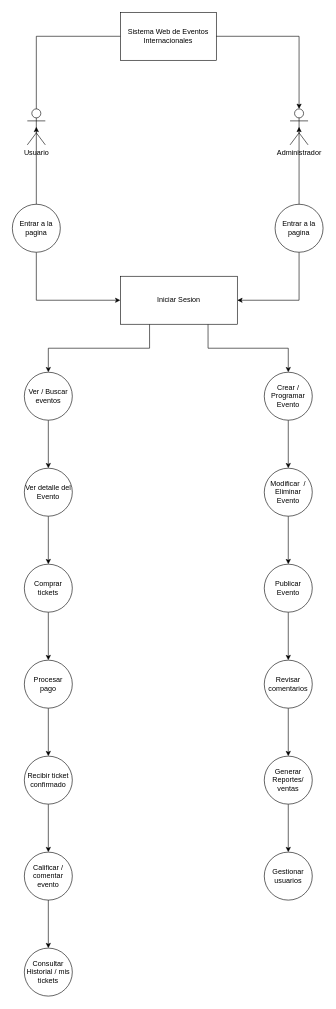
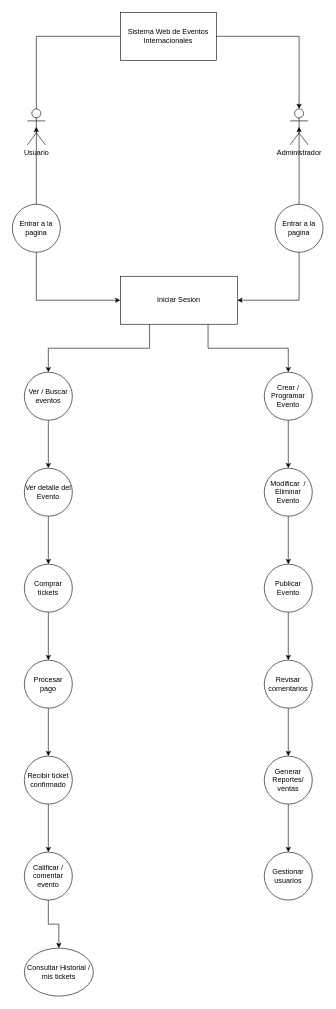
  <mxCell id="0" />
  <mxCell id="1" parent="0" />
  <mxCell id="2" value="Sistema Web de Eventos Internacionales" style="rounded=0;whiteSpace=wrap;html=1;" vertex="1" parent="1"><mxGeometry x="200" y="20" width="160" height="80" as="geometry" /></mxCell>
  <mxCell id="3" value="Usuario" style="shape=umlActor;verticalLabelPosition=bottom;verticalAlign=top;html=1;outlineConnect=0;" vertex="1" parent="1"><mxGeometry x="45" y="181" width="30" height="60" as="geometry" /></mxCell>
  <mxCell id="4" value="Administrador" style="shape=umlActor;verticalLabelPosition=bottom;verticalAlign=top;html=1;outlineConnect=0;" vertex="1" parent="1"><mxGeometry x="483" y="181" width="30" height="60" as="geometry" /></mxCell>
  <mxCell id="5" style="edgeStyle=orthogonalEdgeStyle;rounded=0;orthogonalLoop=1;jettySize=auto;html=1;exitX=0;exitY=0.5;exitDx=0;exitDy=0;entryX=0.5;entryY=0;entryDx=0;entryDy=0;entryPerimeter=0;endArrow=none;" edge="1" parent="1" source="2" target="3"><mxGeometry relative="1" as="geometry" /></mxCell>
  <mxCell id="6" style="edgeStyle=orthogonalEdgeStyle;rounded=0;orthogonalLoop=1;jettySize=auto;html=1;exitX=1;exitY=0.5;exitDx=0;exitDy=0;entryX=0.5;entryY=0;entryDx=0;entryDy=0;entryPerimeter=0;" edge="1" parent="1" source="2" target="4"><mxGeometry relative="1" as="geometry" /></mxCell>
  <mxCell id="7" style="edgeStyle=orthogonalEdgeStyle;rounded=0;orthogonalLoop=1;jettySize=auto;html=1;exitX=0.5;exitY=1;exitDx=0;exitDy=0;entryX=0;entryY=0.5;entryDx=0;entryDy=0;" edge="1" parent="1" source="8" target="13"><mxGeometry relative="1" as="geometry" /></mxCell>
  <mxCell id="8" value="Entrar a la pagina" style="ellipse;whiteSpace=wrap;html=1;aspect=fixed;" vertex="1" parent="1"><mxGeometry x="20" y="340" width="80" height="80" as="geometry" /></mxCell>
  <mxCell id="9" style="edgeStyle=orthogonalEdgeStyle;rounded=0;orthogonalLoop=1;jettySize=auto;html=1;exitX=0.5;exitY=1;exitDx=0;exitDy=0;entryX=1;entryY=0.5;entryDx=0;entryDy=0;" edge="1" parent="1" source="10" target="13"><mxGeometry relative="1" as="geometry" /></mxCell>
  <mxCell id="10" value="Entrar a la pagina" style="ellipse;whiteSpace=wrap;html=1;aspect=fixed;" vertex="1" parent="1"><mxGeometry x="458" y="340" width="80" height="80" as="geometry" /></mxCell>
  <mxCell id="11" style="edgeStyle=orthogonalEdgeStyle;rounded=0;orthogonalLoop=1;jettySize=auto;html=1;exitX=0.75;exitY=1;exitDx=0;exitDy=0;entryX=0.5;entryY=0;entryDx=0;entryDy=0;" edge="1" parent="1" source="13" target="17"><mxGeometry relative="1" as="geometry" /></mxCell>
  <mxCell id="12" style="edgeStyle=orthogonalEdgeStyle;rounded=0;orthogonalLoop=1;jettySize=auto;html=1;exitX=0.25;exitY=1;exitDx=0;exitDy=0;entryX=0.5;entryY=0;entryDx=0;entryDy=0;" edge="1" parent="1" source="13" target="19"><mxGeometry relative="1" as="geometry" /></mxCell>
  <mxCell id="13" value="Iniciar Sesion" style="rounded=0;whiteSpace=wrap;html=1;" vertex="1" parent="1"><mxGeometry x="200" y="460" width="195" height="80" as="geometry" /></mxCell>
  <mxCell id="14" style="edgeStyle=orthogonalEdgeStyle;rounded=0;orthogonalLoop=1;jettySize=auto;html=1;exitX=0.5;exitY=0;exitDx=0;exitDy=0;entryX=0.5;entryY=0.5;entryDx=0;entryDy=0;entryPerimeter=0;" edge="1" parent="1" source="8" target="3"><mxGeometry relative="1" as="geometry" /></mxCell>
  <mxCell id="15" style="edgeStyle=orthogonalEdgeStyle;rounded=0;orthogonalLoop=1;jettySize=auto;html=1;exitX=0.5;exitY=0;exitDx=0;exitDy=0;entryX=0.5;entryY=0.5;entryDx=0;entryDy=0;entryPerimeter=0;" edge="1" parent="1" source="10" target="4"><mxGeometry relative="1" as="geometry" /></mxCell>
  <mxCell id="16" style="edgeStyle=orthogonalEdgeStyle;rounded=0;orthogonalLoop=1;jettySize=auto;html=1;exitX=0.5;exitY=1;exitDx=0;exitDy=0;entryX=0.5;entryY=0;entryDx=0;entryDy=0;" edge="1" parent="1" source="17" target="21"><mxGeometry relative="1" as="geometry" /></mxCell>
  <mxCell id="17" value="Crear / Programar Evento" style="ellipse;whiteSpace=wrap;html=1;aspect=fixed;" vertex="1" parent="1"><mxGeometry x="440" y="620" width="80" height="80" as="geometry" /></mxCell>
  <mxCell id="18" style="edgeStyle=orthogonalEdgeStyle;rounded=0;orthogonalLoop=1;jettySize=auto;html=1;exitX=0.5;exitY=1;exitDx=0;exitDy=0;" edge="1" parent="1" source="19" target="23"><mxGeometry relative="1" as="geometry" /></mxCell>
  <mxCell id="19" value="Ver / Buscar eventos" style="ellipse;whiteSpace=wrap;html=1;aspect=fixed;" vertex="1" parent="1"><mxGeometry x="40" y="620" width="80" height="80" as="geometry" /></mxCell>
  <mxCell id="20" style="edgeStyle=orthogonalEdgeStyle;rounded=0;orthogonalLoop=1;jettySize=auto;html=1;exitX=0.5;exitY=1;exitDx=0;exitDy=0;" edge="1" parent="1" source="21" target="27"><mxGeometry relative="1" as="geometry" /></mxCell>
  <mxCell id="21" value="Modificar&amp;nbsp; / Eliminar Evento" style="ellipse;whiteSpace=wrap;html=1;aspect=fixed;" vertex="1" parent="1"><mxGeometry x="440" y="780" width="80" height="80" as="geometry" /></mxCell>
  <mxCell id="22" style="edgeStyle=orthogonalEdgeStyle;rounded=0;orthogonalLoop=1;jettySize=auto;html=1;exitX=0.5;exitY=1;exitDx=0;exitDy=0;entryX=0.5;entryY=0;entryDx=0;entryDy=0;" edge="1" parent="1" source="23" target="25"><mxGeometry relative="1" as="geometry" /></mxCell>
  <mxCell id="23" value="Ver detalle del Evento" style="ellipse;whiteSpace=wrap;html=1;aspect=fixed;" vertex="1" parent="1"><mxGeometry x="40" y="780" width="80" height="80" as="geometry" /></mxCell>
  <mxCell id="24" style="edgeStyle=orthogonalEdgeStyle;rounded=0;orthogonalLoop=1;jettySize=auto;html=1;exitX=0.5;exitY=1;exitDx=0;exitDy=0;entryX=0.5;entryY=0;entryDx=0;entryDy=0;" edge="1" parent="1" source="25" target="31"><mxGeometry relative="1" as="geometry" /></mxCell>
  <mxCell id="25" value="Comprar tickets" style="ellipse;whiteSpace=wrap;html=1;aspect=fixed;" vertex="1" parent="1"><mxGeometry x="40" y="940" width="80" height="80" as="geometry" /></mxCell>
  <mxCell id="26" style="edgeStyle=orthogonalEdgeStyle;rounded=0;orthogonalLoop=1;jettySize=auto;html=1;exitX=0.5;exitY=1;exitDx=0;exitDy=0;entryX=0.5;entryY=0;entryDx=0;entryDy=0;" edge="1" parent="1" source="27" target="29"><mxGeometry relative="1" as="geometry" /></mxCell>
  <mxCell id="27" value="Publicar Evento" style="ellipse;whiteSpace=wrap;html=1;aspect=fixed;" vertex="1" parent="1"><mxGeometry x="440" y="940" width="80" height="80" as="geometry" /></mxCell>
  <mxCell id="28" style="edgeStyle=orthogonalEdgeStyle;rounded=0;orthogonalLoop=1;jettySize=auto;html=1;exitX=0.5;exitY=1;exitDx=0;exitDy=0;" edge="1" parent="1" source="29" target="35"><mxGeometry relative="1" as="geometry" /></mxCell>
  <mxCell id="29" value="Revisar comentarios" style="ellipse;whiteSpace=wrap;html=1;aspect=fixed;" vertex="1" parent="1"><mxGeometry x="440" y="1100" width="80" height="80" as="geometry" /></mxCell>
  <mxCell id="30" style="edgeStyle=orthogonalEdgeStyle;rounded=0;orthogonalLoop=1;jettySize=auto;html=1;exitX=0.5;exitY=1;exitDx=0;exitDy=0;entryX=0.5;entryY=0;entryDx=0;entryDy=0;" edge="1" parent="1" source="31" target="33"><mxGeometry relative="1" as="geometry" /></mxCell>
  <mxCell id="31" value="Procesar pago" style="ellipse;whiteSpace=wrap;html=1;aspect=fixed;" vertex="1" parent="1"><mxGeometry x="40" y="1100" width="80" height="80" as="geometry" /></mxCell>
  <mxCell id="32" style="edgeStyle=orthogonalEdgeStyle;rounded=0;orthogonalLoop=1;jettySize=auto;html=1;exitX=0.5;exitY=1;exitDx=0;exitDy=0;entryX=0.5;entryY=0;entryDx=0;entryDy=0;" edge="1" parent="1" source="33" target="38"><mxGeometry relative="1" as="geometry" /></mxCell>
  <mxCell id="33" value="Recibir ticket&lt;div&gt;confirmado&lt;/div&gt;" style="ellipse;whiteSpace=wrap;html=1;aspect=fixed;" vertex="1" parent="1"><mxGeometry x="40" y="1260" width="80" height="80" as="geometry" /></mxCell>
  <mxCell id="34" style="edgeStyle=orthogonalEdgeStyle;rounded=0;orthogonalLoop=1;jettySize=auto;html=1;exitX=0.5;exitY=1;exitDx=0;exitDy=0;entryX=0.5;entryY=0;entryDx=0;entryDy=0;" edge="1" parent="1" source="35" target="36"><mxGeometry relative="1" as="geometry" /></mxCell>
  <mxCell id="35" value="Generar Reportes/ ventas" style="ellipse;whiteSpace=wrap;html=1;aspect=fixed;" vertex="1" parent="1"><mxGeometry x="440" y="1260" width="80" height="80" as="geometry" /></mxCell>
  <mxCell id="36" value="Gestionar usuarios" style="ellipse;whiteSpace=wrap;html=1;aspect=fixed;" vertex="1" parent="1"><mxGeometry x="440" y="1420" width="80" height="80" as="geometry" /></mxCell>
  <mxCell id="37" style="edgeStyle=orthogonalEdgeStyle;rounded=0;orthogonalLoop=1;jettySize=auto;html=1;exitX=0.5;exitY=1;exitDx=0;exitDy=0;" edge="1" parent="1" source="38" target="39"><mxGeometry relative="1" as="geometry" /></mxCell>
  <mxCell id="38" value="Calificar / comentar evento" style="ellipse;whiteSpace=wrap;html=1;aspect=fixed;" vertex="1" parent="1"><mxGeometry x="40" y="1420" width="80" height="80" as="geometry" /></mxCell>
- <mxCell id="39" value="Consultar Historial / mis tickets" style="ellipse;whiteSpace=wrap;html=1;aspect=fixed;" vertex="1" parent="1"><mxGeometry x="40" y="1580" width="80" height="80" as="geometry" /></mxCell>
+ <mxCell id="39" value="Consultar Historial / mis tickets" style="ellipse;whiteSpace=wrap;html=1;aspect=fixed;" vertex="1" parent="1"><mxGeometry x="40" y="1580" width="115" height="80" as="geometry" /></mxCell>
